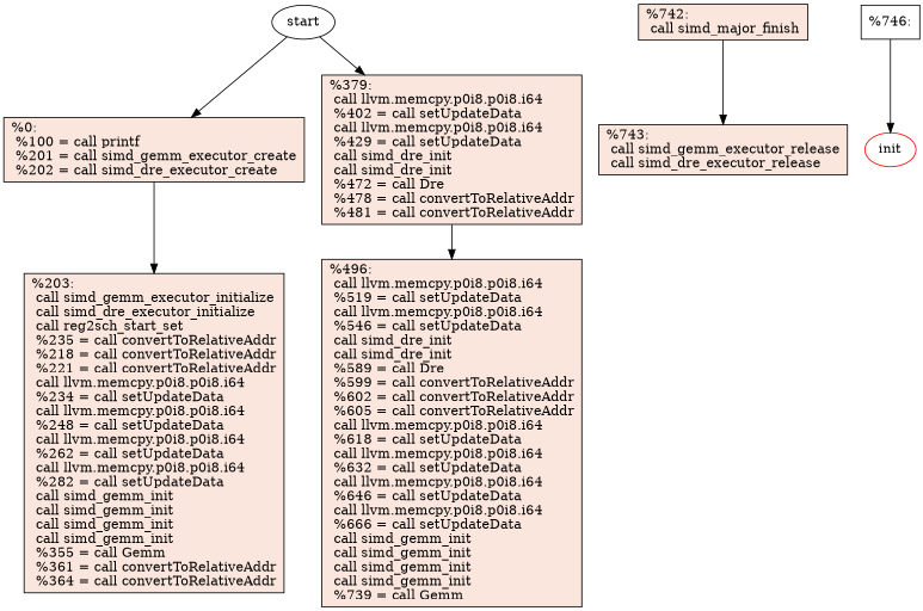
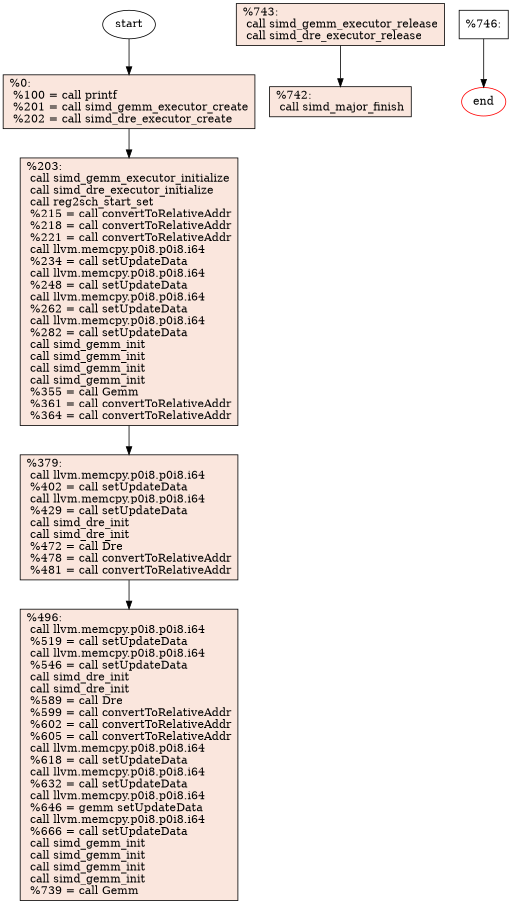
  digraph {
    node [fillcolor="#f3c7b170" shape=record style=filled]
    n1 [label="{%0:\l %100 = call printf\l %201 = call simd_gemm_executor_create\l %202 = call simd_dre_executor_create\l}"]
-   n2 [label="{%203:\l call simd_gemm_executor_initialize\l call simd_dre_executor_initialize\l call reg2sch_start_set\l %235 = call convertToRelativeAddr\l %218 = call convertToRelativeAddr\l %221 = call convertToRelativeAddr\l call llvm.memcpy.p0i8.p0i8.i64\l %234 = call setUpdateData\l call llvm.memcpy.p0i8.p0i8.i64\l %248 = call setUpdateData\l call llvm.memcpy.p0i8.p0i8.i64\l %262 = call setUpdateData\l call llvm.memcpy.p0i8.p0i8.i64\l %282 = call setUpdateData\l call simd_gemm_init\l call simd_gemm_init\l call simd_gemm_init\l call simd_gemm_init\l %355 = call Gemm\l %361 = call convertToRelativeAddr\l %364 = call convertToRelativeAddr\l}"]
+   n2 [label="{%203:\l call simd_gemm_executor_initialize\l call simd_dre_executor_initialize\l call reg2sch_start_set\l %215 = call convertToRelativeAddr\l %218 = call convertToRelativeAddr\l %221 = call convertToRelativeAddr\l call llvm.memcpy.p0i8.p0i8.i64\l %234 = call setUpdateData\l call llvm.memcpy.p0i8.p0i8.i64\l %248 = call setUpdateData\l call llvm.memcpy.p0i8.p0i8.i64\l %262 = call setUpdateData\l call llvm.memcpy.p0i8.p0i8.i64\l %282 = call setUpdateData\l call simd_gemm_init\l call simd_gemm_init\l call simd_gemm_init\l call simd_gemm_init\l %355 = call Gemm\l %361 = call convertToRelativeAddr\l %364 = call convertToRelativeAddr\l}"]
    n3 [label="{%379:\l call llvm.memcpy.p0i8.p0i8.i64\l %402 = call setUpdateData\l call llvm.memcpy.p0i8.p0i8.i64\l %429 = call setUpdateData\l call simd_dre_init\l call simd_dre_init\l %472 = call Dre\l %478 = call convertToRelativeAddr\l %481 = call convertToRelativeAddr\l}"]
-   n4 [label="{%496:\l call llvm.memcpy.p0i8.p0i8.i64\l %519 = call setUpdateData\l call llvm.memcpy.p0i8.p0i8.i64\l %546 = call setUpdateData\l call simd_dre_init\l call simd_dre_init\l %589 = call Dre\l %599 = call convertToRelativeAddr\l %602 = call convertToRelativeAddr\l %605 = call convertToRelativeAddr\l call llvm.memcpy.p0i8.p0i8.i64\l %618 = call setUpdateData\l call llvm.memcpy.p0i8.p0i8.i64\l %632 = call setUpdateData\l call llvm.memcpy.p0i8.p0i8.i64\l %646 = call setUpdateData\l call llvm.memcpy.p0i8.p0i8.i64\l %666 = call setUpdateData\l call simd_gemm_init\l call simd_gemm_init\l call simd_gemm_init\l call simd_gemm_init\l %739 = call Gemm\l}"]
+   n4 [label="{%496:\l call llvm.memcpy.p0i8.p0i8.i64\l %519 = call setUpdateData\l call llvm.memcpy.p0i8.p0i8.i64\l %546 = call setUpdateData\l call simd_dre_init\l call simd_dre_init\l %589 = call Dre\l %599 = call convertToRelativeAddr\l %602 = call convertToRelativeAddr\l %605 = call convertToRelativeAddr\l call llvm.memcpy.p0i8.p0i8.i64\l %618 = call setUpdateData\l call llvm.memcpy.p0i8.p0i8.i64\l %632 = call setUpdateData\l call llvm.memcpy.p0i8.p0i8.i64\l %646 = gemm setUpdateData\l call llvm.memcpy.p0i8.p0i8.i64\l %666 = call setUpdateData\l call simd_gemm_init\l call simd_gemm_init\l call simd_gemm_init\l call simd_gemm_init\l %739 = call Gemm\l}"]
    n5 [label="{%742:\l call simd_major_finish\l}"]
    n6 [label="{%743:\l call simd_gemm_executor_release\l call simd_dre_executor_release\l}"]
    n7 [label="%746:\l" fillcolor="" style=""]
-   n8 [color=red label=init shape=ellipse fillcolor="" style=""]
+   n8 [color=red label=end shape=ellipse fillcolor="" style=""]
    n9 [color=black label=start shape=ellipse fillcolor="" style=""]
    n1 -> n2
-   n9 -> n3
+   n2 -> n3
    n3 -> n4
-   n5 -> n6
+   n6 -> n5
    n7 -> n8
    n9 -> n1
  }
